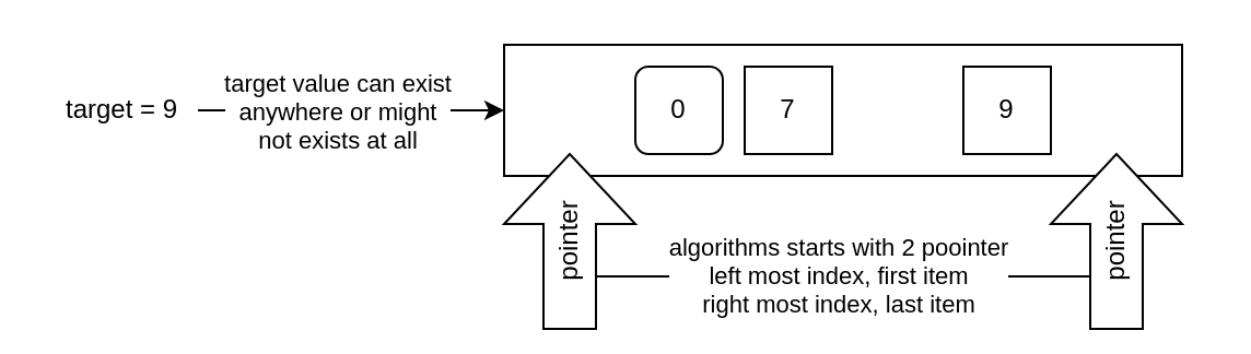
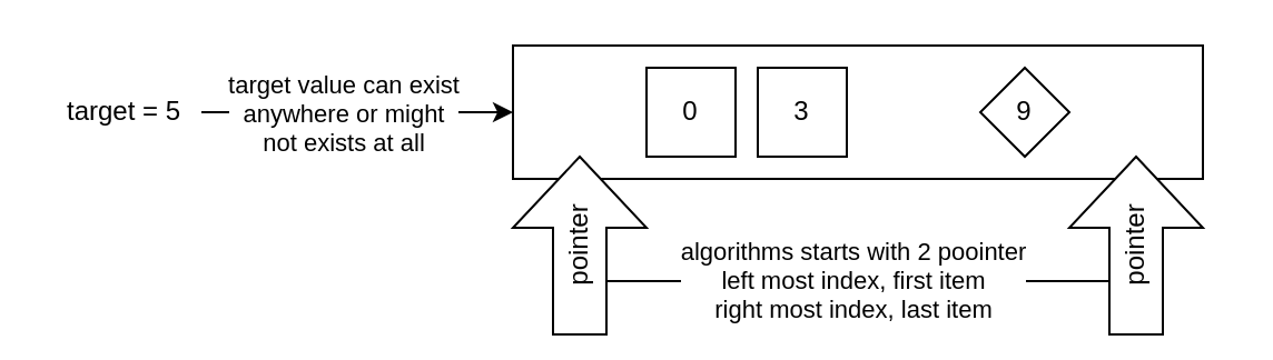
  <mxCell id="0" />
  <mxCell id="1" parent="0" />
  <mxCell id="2" value="" style="whiteSpace=wrap;html=1;" vertex="1" parent="1"><mxGeometry x="230" y="20" width="310" height="60" as="geometry" /></mxCell>
- <mxCell id="3" value="0" style="whiteSpace=wrap;html=1;rounded=1;" vertex="1" parent="1"><mxGeometry x="290" y="30" width="40" height="40" as="geometry" /></mxCell>
- <mxCell id="4" value="7" style="whiteSpace=wrap;html=1;" vertex="1" parent="1"><mxGeometry x="340" y="30" width="40" height="40" as="geometry" /></mxCell>
- <mxCell id="5" value="9" style="whiteSpace=wrap;html=1;" vertex="1" parent="1"><mxGeometry x="440" y="30" width="40" height="40" as="geometry" /></mxCell>
+ <mxCell id="3" value="0" style="whiteSpace=wrap;html=1;" vertex="1" parent="1"><mxGeometry x="290" y="30" width="40" height="40" as="geometry" /></mxCell>
+ <mxCell id="4" value="3" style="whiteSpace=wrap;html=1;" vertex="1" parent="1"><mxGeometry x="340" y="30" width="40" height="40" as="geometry" /></mxCell>
+ <mxCell id="5" value="9" style="rhombus;whiteSpace=wrap;html=1;" vertex="1" parent="1"><mxGeometry x="440" y="30" width="40" height="40" as="geometry" /></mxCell>
  <mxCell id="6" style="edgeStyle=none;html=1;entryX=0;entryY=0.5;entryDx=0;entryDy=0;" edge="1" parent="1" source="8" target="2"><mxGeometry relative="1" as="geometry"><mxPoint x="210" y="50" as="targetPoint" /></mxGeometry></mxCell>
  <mxCell id="7" value="target value can exist&lt;br&gt;anywhere or might &lt;br&gt;not exists at all" style="edgeLabel;html=1;align=center;verticalAlign=middle;resizable=0;points=[];" vertex="1" connectable="0" parent="6"><mxGeometry x="-0.106" relative="1" as="geometry"><mxPoint as="offset" /></mxGeometry></mxCell>
- <mxCell id="8" value="target = 9" style="text;html=1;align=center;verticalAlign=middle;resizable=0;points=[];autosize=1;strokeColor=none;fillColor=none;" vertex="1" parent="1"><mxGeometry x="20" y="35" width="70" height="30" as="geometry" /></mxCell>
+ <mxCell id="8" value="target = 5" style="text;html=1;align=center;verticalAlign=middle;resizable=0;points=[];autosize=1;strokeColor=none;fillColor=none;" vertex="1" parent="1"><mxGeometry x="20" y="35" width="70" height="30" as="geometry" /></mxCell>
  <mxCell id="9" style="edgeStyle=none;html=1;entryX=0;entryY=0;entryDx=24;entryDy=18;entryPerimeter=0;exitX=0;exitY=0;exitDx=24;exitDy=42;exitPerimeter=0;endArrow=none;endFill=0;" edge="1" parent="1" source="11" target="12"><mxGeometry relative="1" as="geometry" /></mxCell>
  <mxCell id="10" value="algorithms starts with 2 poointer&lt;br&gt;left most index, first item&lt;br&gt;right most index, last item" style="edgeLabel;html=1;align=center;verticalAlign=middle;resizable=0;points=[];" vertex="1" connectable="0" parent="9"><mxGeometry x="-0.023" y="1" relative="1" as="geometry"><mxPoint as="offset" /></mxGeometry></mxCell>
  <mxCell id="11" value="pointer" style="shape=singleArrow;whiteSpace=wrap;html=1;arrowWidth=0.4;arrowSize=0.4;rotation=-90;" vertex="1" parent="1"><mxGeometry x="220" y="80" width="80" height="60" as="geometry" /></mxCell>
  <mxCell id="12" value="pointer" style="shape=singleArrow;whiteSpace=wrap;html=1;arrowWidth=0.4;arrowSize=0.4;rotation=-90;" vertex="1" parent="1"><mxGeometry x="470" y="80" width="80" height="60" as="geometry" /></mxCell>
